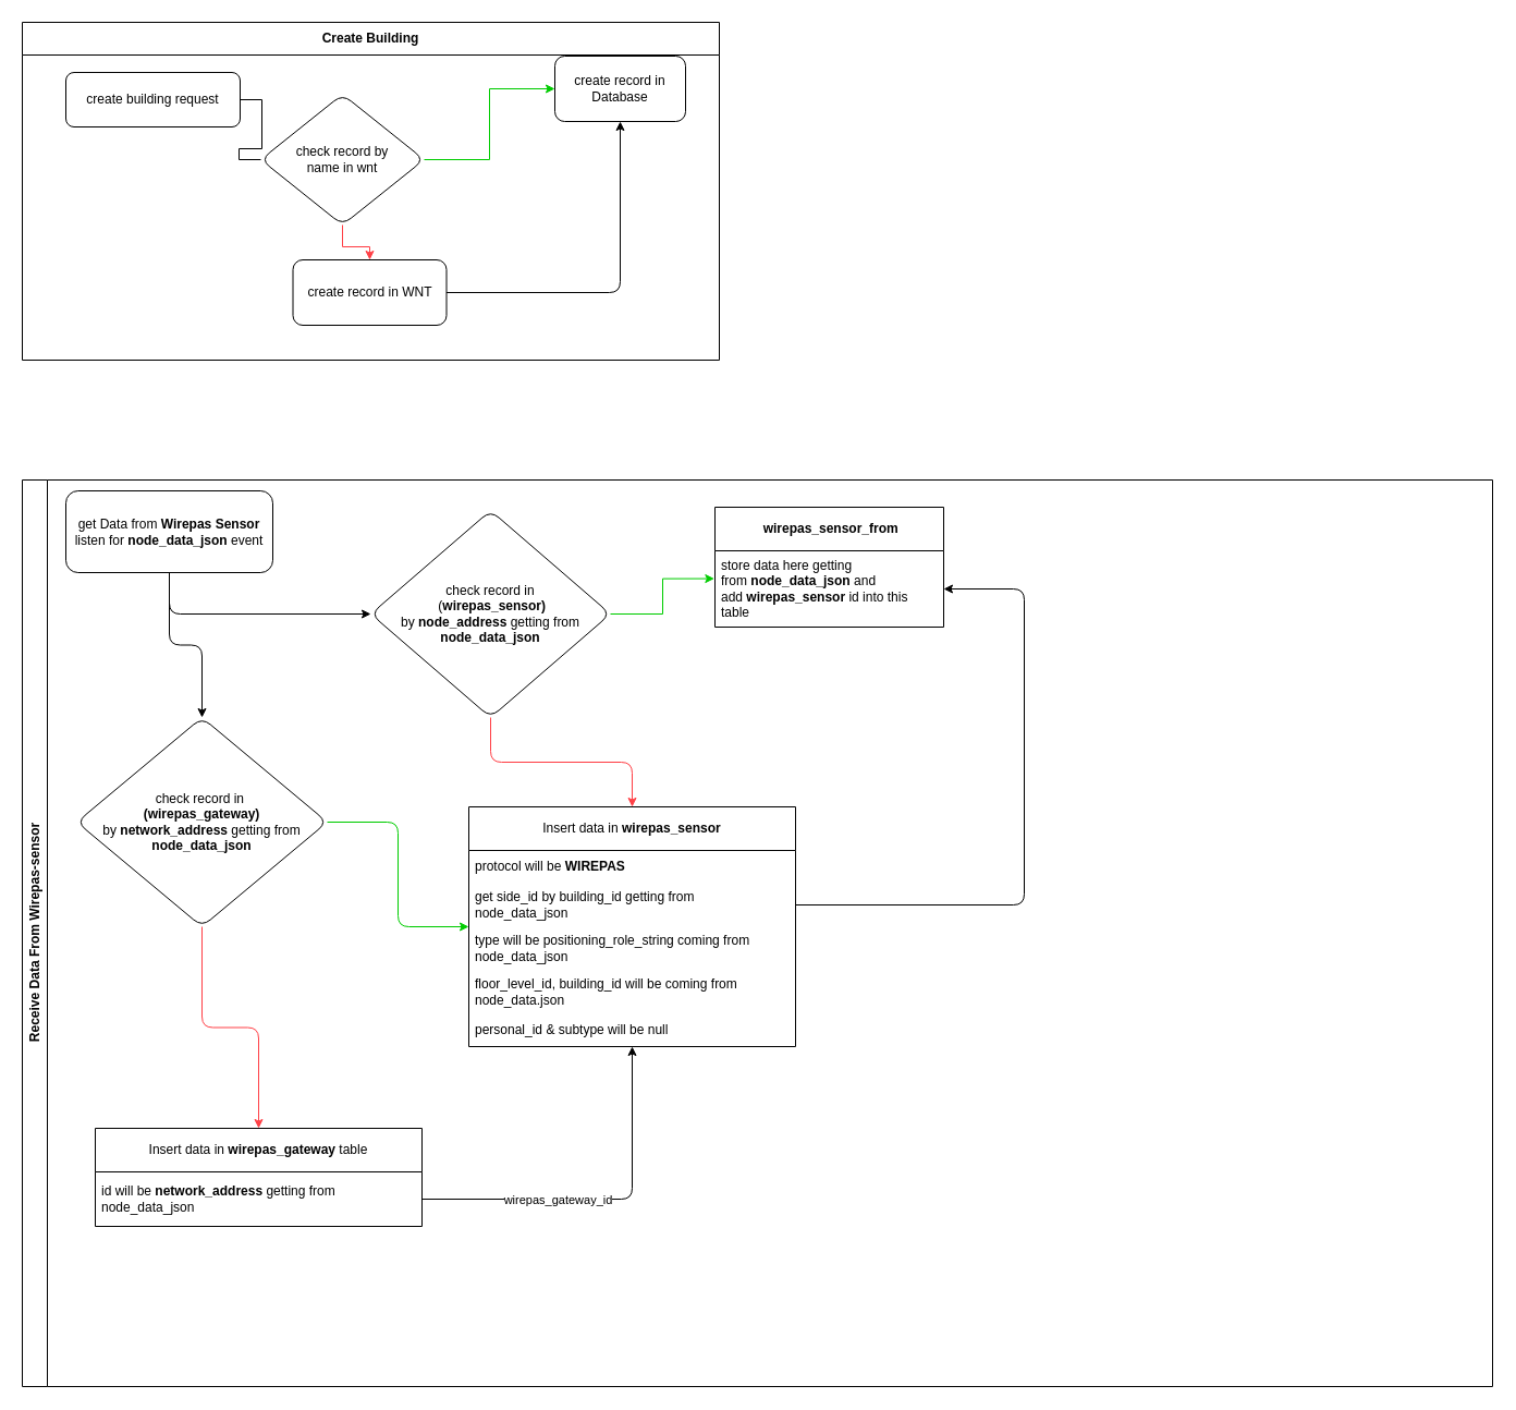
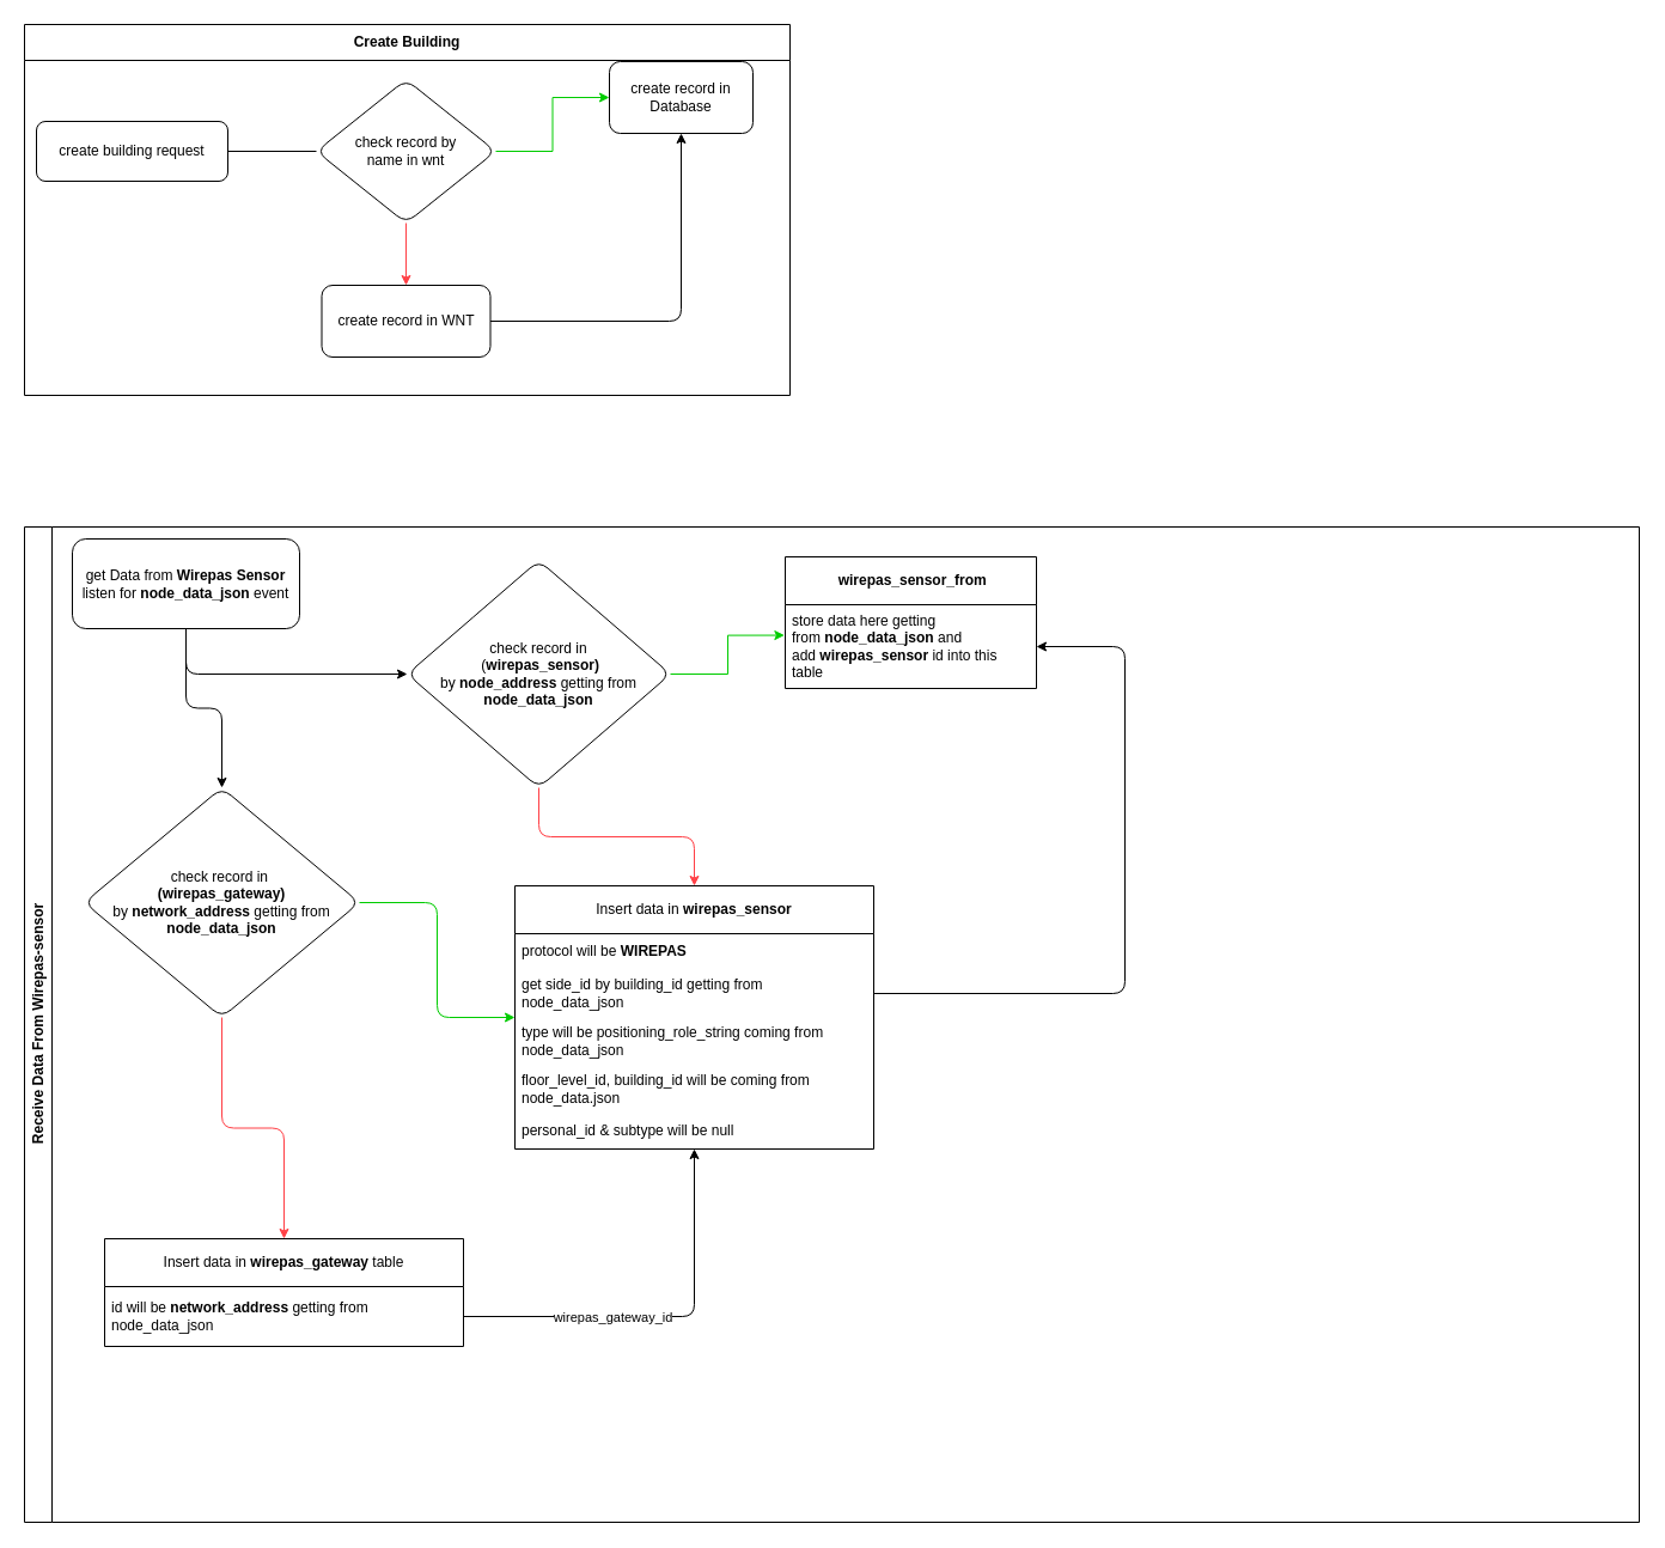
  <mxCell id="0" />
  <mxCell id="1" parent="0" />
  <mxCell id="2" value="Create Building" style="swimlane;whiteSpace=wrap;html=1;startSize=30;" vertex="1" parent="1"><mxGeometry x="20" y="20" width="640" height="310" as="geometry" /></mxCell>
- <mxCell id="3" value="check record by &lt;br&gt;name&amp;nbsp;in wnt" style="rhombus;whiteSpace=wrap;html=1;rounded=1;" vertex="1" parent="2"><mxGeometry x="219" y="66" width="150" height="120" as="geometry" /></mxCell>
- <mxCell id="4" value="create building request" style="rounded=1;whiteSpace=wrap;html=1;" vertex="1" parent="2"><mxGeometry x="40" y="46" width="160" height="50" as="geometry" /></mxCell>
+ <mxCell id="3" value="check record by &lt;br&gt;name&amp;nbsp;in wnt" style="rhombus;whiteSpace=wrap;html=1;rounded=1;" vertex="1" parent="2"><mxGeometry x="244" y="46" width="150" height="120" as="geometry" /></mxCell>
+ <mxCell id="4" value="create building request" style="rounded=1;whiteSpace=wrap;html=1;" vertex="1" parent="2"><mxGeometry x="10" y="81" width="160" height="50" as="geometry" /></mxCell>
  <mxCell id="5" style="edgeStyle=orthogonalEdgeStyle;rounded=0;orthogonalLoop=1;jettySize=auto;html=1;entryX=0;entryY=0.5;entryDx=0;entryDy=0;endArrow=none;" edge="1" parent="2" source="4" target="3"><mxGeometry relative="1" as="geometry" /></mxCell>
  <mxCell id="6" value="create record in Database" style="whiteSpace=wrap;html=1;rounded=1;" vertex="1" parent="2"><mxGeometry x="489" y="31" width="120" height="60" as="geometry" /></mxCell>
  <mxCell id="7" value="" style="edgeStyle=orthogonalEdgeStyle;rounded=0;orthogonalLoop=1;jettySize=auto;html=1;strokeColor=#00CC00;" edge="1" parent="2" source="3" target="6"><mxGeometry relative="1" as="geometry" /></mxCell>
  <mxCell id="8" value="create record in WNT" style="whiteSpace=wrap;html=1;rounded=1;" vertex="1" parent="2"><mxGeometry x="248.5" y="218" width="141" height="60" as="geometry" /></mxCell>
  <mxCell id="9" value="" style="edgeStyle=orthogonalEdgeStyle;rounded=0;orthogonalLoop=1;jettySize=auto;html=1;strokeColor=#FF4046;" edge="1" parent="2" source="3" target="8"><mxGeometry relative="1" as="geometry" /></mxCell>
  <mxCell id="10" style="edgeStyle=orthogonalEdgeStyle;rounded=1;orthogonalLoop=1;jettySize=auto;html=1;entryX=0.5;entryY=1;entryDx=0;entryDy=0;strokeColor=none;" edge="1" parent="2" source="8" target="6"><mxGeometry relative="1" as="geometry" /></mxCell>
  <mxCell id="11" style="edgeStyle=orthogonalEdgeStyle;rounded=1;orthogonalLoop=1;jettySize=auto;html=1;entryX=0.5;entryY=1;entryDx=0;entryDy=0;" edge="1" parent="2" source="8" target="6"><mxGeometry relative="1" as="geometry" /></mxCell>
  <mxCell id="12" value="Receive Data From Wirepas-sensor" style="swimlane;horizontal=0;whiteSpace=wrap;html=1;" vertex="1" parent="1"><mxGeometry x="20" y="440" width="1350" height="832" as="geometry" /></mxCell>
  <mxCell id="13" style="edgeStyle=orthogonalEdgeStyle;rounded=1;orthogonalLoop=1;jettySize=auto;html=1;exitX=0.5;exitY=1;exitDx=0;exitDy=0;entryX=0.5;entryY=0;entryDx=0;entryDy=0;" edge="1" parent="12" source="14" target="27"><mxGeometry relative="1" as="geometry" /></mxCell>
  <mxCell id="14" value="get Data from &lt;b&gt;Wirepas Sensor&lt;/b&gt;&lt;br&gt;listen for &lt;b&gt;node_data_json&lt;/b&gt; event" style="rounded=1;whiteSpace=wrap;html=1;" vertex="1" parent="12"><mxGeometry x="40" y="10" width="190" height="75" as="geometry" /></mxCell>
  <mxCell id="15" value="check record in&lt;br&gt;&amp;nbsp;(&lt;b&gt;wirepas_sensor)&lt;br&gt;&lt;/b&gt;by &lt;b&gt;node_address&lt;/b&gt; getting from &lt;b&gt;node_data_json&lt;/b&gt;" style="rhombus;whiteSpace=wrap;html=1;rounded=1;" vertex="1" parent="12"><mxGeometry x="320" y="28" width="220" height="190" as="geometry" /></mxCell>
  <mxCell id="16" style="edgeStyle=orthogonalEdgeStyle;orthogonalLoop=1;jettySize=auto;html=1;entryX=0;entryY=0.5;entryDx=0;entryDy=0;exitX=0.5;exitY=1;exitDx=0;exitDy=0;rounded=1;" edge="1" parent="12" source="14" target="15"><mxGeometry relative="1" as="geometry" /></mxCell>
  <mxCell id="17" value="" style="edgeStyle=orthogonalEdgeStyle;rounded=1;orthogonalLoop=1;jettySize=auto;html=1;strokeColor=#FF4046;entryX=0.5;entryY=0;entryDx=0;entryDy=0;" edge="1" parent="12" source="15" target="19"><mxGeometry relative="1" as="geometry"><mxPoint x="290" y="180" as="targetPoint" /></mxGeometry></mxCell>
  <mxCell id="18" style="edgeStyle=orthogonalEdgeStyle;rounded=0;orthogonalLoop=1;jettySize=auto;html=1;entryX=-0.003;entryY=0.365;entryDx=0;entryDy=0;strokeColor=#00CC00;entryPerimeter=0;" edge="1" parent="12" source="15" target="34"><mxGeometry relative="1" as="geometry"><mxPoint x="540" y="135" as="targetPoint" /></mxGeometry></mxCell>
  <mxCell id="19" value="Insert data in &lt;b&gt;wirepas_sensor&lt;/b&gt;" style="swimlane;fontStyle=0;childLayout=stackLayout;horizontal=1;startSize=40;horizontalStack=0;resizeParent=1;resizeParentMax=0;resizeLast=0;collapsible=1;marginBottom=0;whiteSpace=wrap;html=1;strokeWidth=1;" vertex="1" parent="12"><mxGeometry x="410" y="300" width="300" height="220" as="geometry"><mxRectangle x="340" y="268" width="230" height="40" as="alternateBounds" /></mxGeometry></mxCell>
  <mxCell id="20" value="protocol will be &lt;b&gt;WIREPAS&lt;/b&gt;" style="text;strokeColor=none;fillColor=none;align=left;verticalAlign=middle;spacingLeft=4;spacingRight=4;overflow=hidden;points=[[0,0.5],[1,0.5]];portConstraint=eastwest;rotatable=0;whiteSpace=wrap;html=1;" vertex="1" parent="19"><mxGeometry y="40" width="300" height="30" as="geometry" /></mxCell>
  <mxCell id="21" value="get side_id by building_id getting from node_data_json" style="text;strokeColor=none;fillColor=none;align=left;verticalAlign=middle;spacingLeft=4;spacingRight=4;overflow=hidden;points=[[0,0.5],[1,0.5]];portConstraint=eastwest;rotatable=0;whiteSpace=wrap;html=1;" vertex="1" parent="19"><mxGeometry y="70" width="300" height="40" as="geometry" /></mxCell>
  <mxCell id="22" value="type will be positioning_role_string coming from node_data_json" style="text;strokeColor=none;fillColor=none;align=left;verticalAlign=middle;spacingLeft=4;spacingRight=4;overflow=hidden;points=[[0,0.5],[1,0.5]];portConstraint=eastwest;rotatable=0;whiteSpace=wrap;html=1;" vertex="1" parent="19"><mxGeometry y="110" width="300" height="40" as="geometry" /></mxCell>
  <mxCell id="23" value="floor_level_id, building_id will be coming from node_data.json" style="text;strokeColor=none;fillColor=none;align=left;verticalAlign=middle;spacingLeft=4;spacingRight=4;overflow=hidden;points=[[0,0.5],[1,0.5]];portConstraint=eastwest;rotatable=0;whiteSpace=wrap;html=1;" vertex="1" parent="19"><mxGeometry y="150" width="300" height="40" as="geometry" /></mxCell>
  <mxCell id="24" value="personal_id &amp;amp; subtype will be null" style="text;strokeColor=none;fillColor=none;align=left;verticalAlign=middle;spacingLeft=4;spacingRight=4;overflow=hidden;points=[[0,0.5],[1,0.5]];portConstraint=eastwest;rotatable=0;whiteSpace=wrap;html=1;" vertex="1" parent="19"><mxGeometry y="190" width="300" height="30" as="geometry" /></mxCell>
  <mxCell id="25" style="edgeStyle=orthogonalEdgeStyle;rounded=1;orthogonalLoop=1;jettySize=auto;html=1;entryX=0;entryY=0.5;entryDx=0;entryDy=0;strokeColor=#00CC00;" edge="1" parent="12" source="27" target="19"><mxGeometry relative="1" as="geometry" /></mxCell>
  <mxCell id="26" style="edgeStyle=orthogonalEdgeStyle;rounded=1;orthogonalLoop=1;jettySize=auto;html=1;entryX=0.5;entryY=0;entryDx=0;entryDy=0;strokeColor=#FF4046;" edge="1" parent="12" source="27" target="28"><mxGeometry relative="1" as="geometry" /></mxCell>
  <mxCell id="27" value="check record in&amp;nbsp;&lt;br&gt;&lt;b&gt;(wirepas_gateway)&lt;br&gt;&lt;/b&gt;by&amp;nbsp;&lt;span style=&quot;background-color: initial;&quot;&gt;&lt;b&gt;network_address &lt;/b&gt;getting from &lt;b&gt;node_data_json&lt;/b&gt;&lt;br&gt;&lt;/span&gt;" style="rhombus;whiteSpace=wrap;html=1;rounded=1;" vertex="1" parent="12"><mxGeometry x="50" y="218" width="230" height="192" as="geometry" /></mxCell>
  <mxCell id="28" value="Insert data in&amp;nbsp;&lt;b style=&quot;border-color: var(--border-color);&quot;&gt;wirepas_gateway&lt;/b&gt;&amp;nbsp;table" style="swimlane;fontStyle=0;childLayout=stackLayout;horizontal=1;startSize=40;horizontalStack=0;resizeParent=1;resizeParentMax=0;resizeLast=0;collapsible=1;marginBottom=0;whiteSpace=wrap;html=1;strokeWidth=1;" vertex="1" parent="12"><mxGeometry x="67" y="595" width="300" height="90" as="geometry"><mxRectangle x="70" y="500" width="230" height="40" as="alternateBounds" /></mxGeometry></mxCell>
  <mxCell id="29" value="id will be&amp;nbsp;&lt;b&gt;network_address &lt;/b&gt;getting from node_data_json" style="text;strokeColor=none;fillColor=none;align=left;verticalAlign=middle;spacingLeft=4;spacingRight=4;overflow=hidden;points=[[0,0.5],[1,0.5]];portConstraint=eastwest;rotatable=0;whiteSpace=wrap;html=1;" vertex="1" parent="28"><mxGeometry y="40" width="300" height="50" as="geometry" /></mxCell>
  <mxCell id="30" style="edgeStyle=orthogonalEdgeStyle;rounded=1;orthogonalLoop=1;jettySize=auto;html=1;strokeColor=#000000;" edge="1" parent="12" source="29" target="19"><mxGeometry relative="1" as="geometry" /></mxCell>
  <mxCell id="31" value="wirepas_gateway_id" style="edgeLabel;html=1;align=center;verticalAlign=middle;resizable=0;points=[];" vertex="1" connectable="0" parent="30"><mxGeometry x="-0.232" y="4" relative="1" as="geometry"><mxPoint x="-4" y="4" as="offset" /></mxGeometry></mxCell>
  <mxCell id="32" style="edgeStyle=orthogonalEdgeStyle;rounded=1;orthogonalLoop=1;jettySize=auto;html=1;entryX=1;entryY=0.5;entryDx=0;entryDy=0;" edge="1" parent="12" source="21" target="34"><mxGeometry relative="1" as="geometry"><mxPoint x="750" y="135" as="targetPoint" /><Array as="points"><mxPoint x="920" y="390" /><mxPoint x="920" y="100" /></Array></mxGeometry></mxCell>
  <mxCell id="33" value="&amp;nbsp;&lt;b style=&quot;border-color: var(--border-color);&quot;&gt;wirepas_sensor_from&lt;/b&gt;" style="swimlane;fontStyle=0;childLayout=stackLayout;horizontal=1;startSize=40;horizontalStack=0;resizeParent=1;resizeParentMax=0;resizeLast=0;collapsible=1;marginBottom=0;whiteSpace=wrap;html=1;" vertex="1" parent="12"><mxGeometry x="636" y="25" width="210" height="110" as="geometry" /></mxCell>
  <mxCell id="34" value="store data here getting from&amp;nbsp;&lt;b style=&quot;border-color: var(--border-color); text-align: center;&quot;&gt;node_data_json&lt;/b&gt;&lt;span style=&quot;text-align: center;&quot;&gt;&amp;nbsp;and add&amp;nbsp;&lt;/span&gt;&lt;b style=&quot;border-color: var(--border-color); text-align: center;&quot;&gt;wirepas_sensor&lt;/b&gt;&lt;span style=&quot;text-align: center;&quot;&gt;&amp;nbsp;id into this table&amp;nbsp;&lt;/span&gt;" style="text;strokeColor=none;fillColor=none;align=left;verticalAlign=middle;spacingLeft=4;spacingRight=4;overflow=hidden;points=[[0,0.5],[1,0.5]];portConstraint=eastwest;rotatable=0;whiteSpace=wrap;html=1;" vertex="1" parent="33"><mxGeometry y="40" width="210" height="70" as="geometry" /></mxCell>
